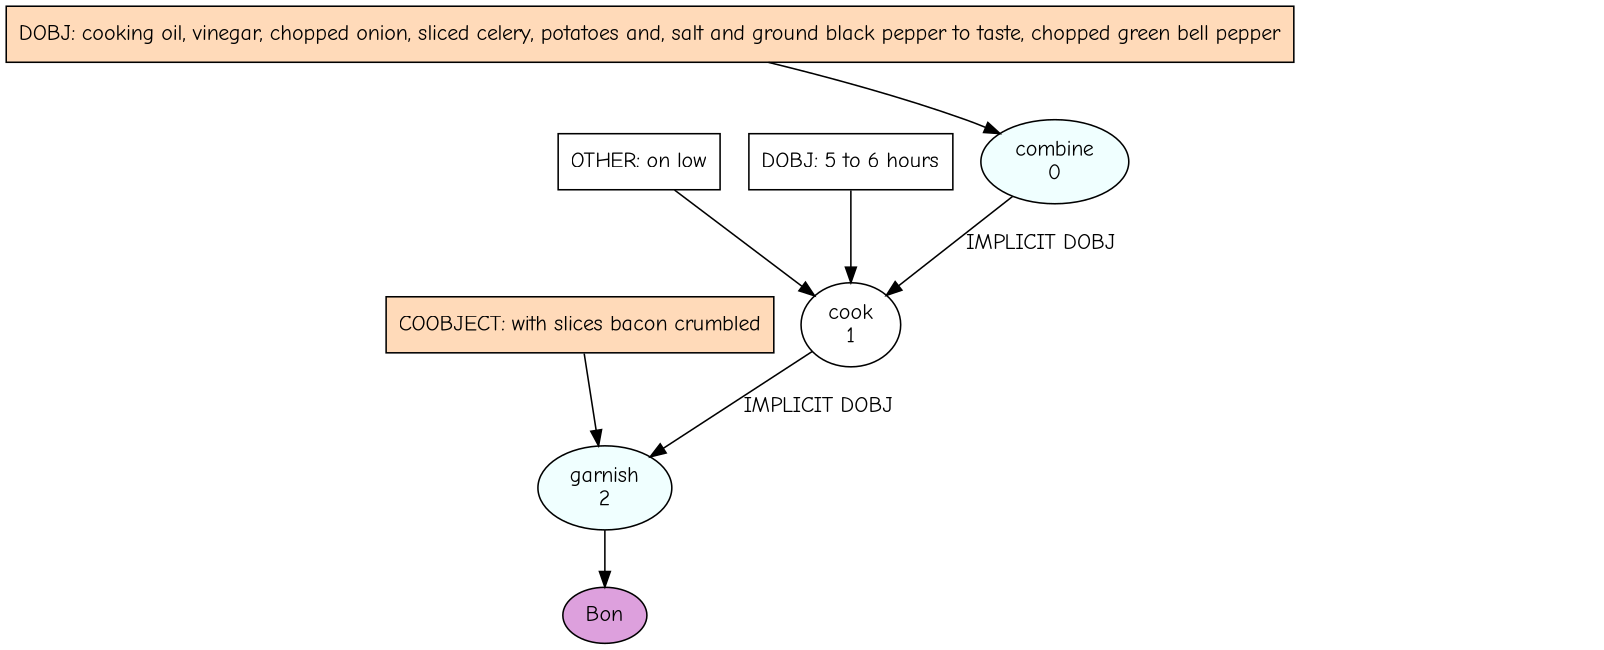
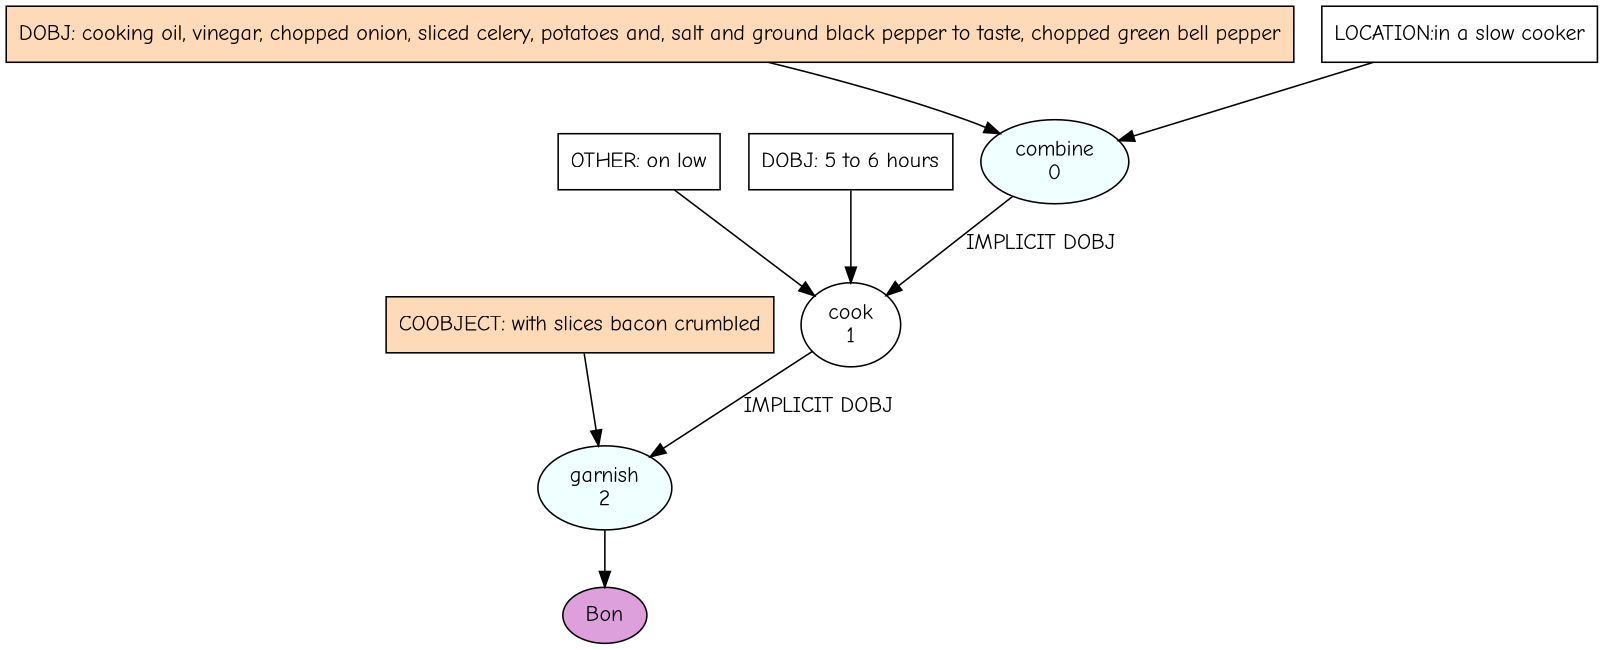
  digraph {
    fontname="Comic Neue"
    node [fillcolor=white fontname="Comic Neue" shape=box style=filled]
    edge [fontname="Comic Neue"]
    n1 [fillcolor=azure label="combine\n0" shape=oval]
    n2 [label="cook\n1" shape=oval]
    n3 [fillcolor=azure label="garnish\n2" shape=oval]
    n4 [fillcolor=plum label=Bon shape=oval]
    n5 [fillcolor=peachpuff label="DOBJ: cooking oil, vinegar, chopped onion, sliced celery, potatoes and, salt and ground black pepper to taste, chopped green bell pepper"]
+   n6 [label="LOCATION:in a slow cooker"]
    n7 [label="OTHER: on low"]
    n8 [label="DOBJ: 5 to 6 hours"]
    n9 [fillcolor=peachpuff label="COOBJECT: with slices bacon crumbled"]
    n1 -> n2 [label="IMPLICIT DOBJ"]
    n2 -> n3 [label="IMPLICIT DOBJ"]
    n3 -> n4
    n5 -> n1
+   n6 -> n1
    n7 -> n2
    n8 -> n2
    n9 -> n3
  }
